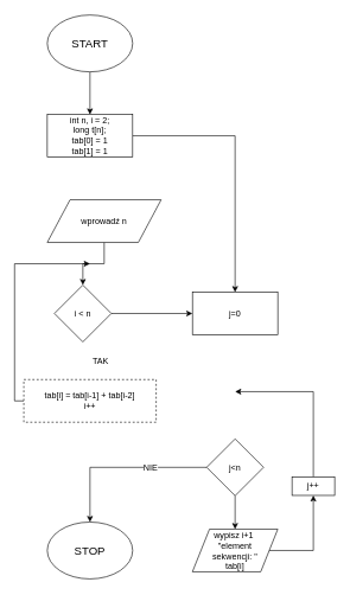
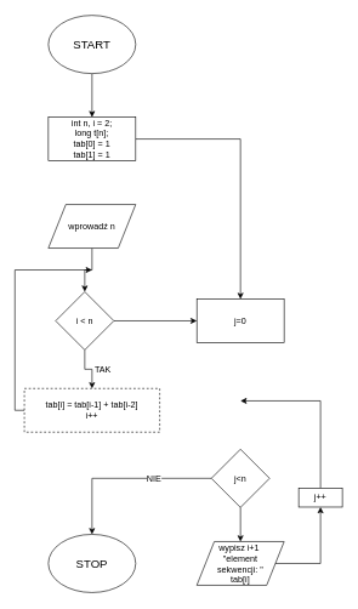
  <mxCell id="0" />
  <mxCell id="1" parent="0" />
  <mxCell id="2" value="" style="edgeStyle=orthogonalEdgeStyle;rounded=0;orthogonalLoop=1;jettySize=auto;html=1;" parent="1" source="3" target="5" edge="1"><mxGeometry relative="1" as="geometry" /></mxCell>
  <mxCell id="3" value="&lt;font style=&quot;font-size: 16px&quot;&gt;START&lt;/font&gt;" style="ellipse;whiteSpace=wrap;html=1;" parent="1" vertex="1"><mxGeometry x="66" y="20" width="120" height="80" as="geometry" /></mxCell>
  <mxCell id="4" value="" style="edgeStyle=orthogonalEdgeStyle;rounded=0;orthogonalLoop=1;jettySize=auto;html=1;" parent="1" source="5" target="16" edge="1"><mxGeometry relative="1" as="geometry" /></mxCell>
  <mxCell id="5" value="int n, i = 2;&lt;br&gt;long t[n];&lt;br&gt;tab[0] = 1&lt;br&gt;tab[1] = 1&lt;br&gt;" style="rounded=0;whiteSpace=wrap;html=1;fontFamily=Helvetica;fontSize=12;fontColor=#000000;align=center;strokeColor=#000000;fillColor=#ffffff;" parent="1" vertex="1"><mxGeometry x="66" y="160" width="120" height="60" as="geometry" /></mxCell>
+ <mxCell id="6" style="edgeStyle=orthogonalEdgeStyle;rounded=0;orthogonalLoop=1;jettySize=auto;html=1;exitX=0.5;exitY=1;exitDx=0;exitDy=0;entryX=0.5;entryY=0;entryDx=0;entryDy=0;" parent="1" source="8" target="10" edge="1"><mxGeometry relative="1" as="geometry" /></mxCell>
  <mxCell id="7" style="edgeStyle=orthogonalEdgeStyle;rounded=0;orthogonalLoop=1;jettySize=auto;html=1;exitX=1;exitY=0.5;exitDx=0;exitDy=0;entryX=0;entryY=0.5;entryDx=0;entryDy=0;" parent="1" source="8" target="16" edge="1"><mxGeometry relative="1" as="geometry" /></mxCell>
  <mxCell id="8" value="i &amp;lt; n" style="rhombus;whiteSpace=wrap;html=1;" parent="1" vertex="1"><mxGeometry x="76" y="400" width="80" height="80" as="geometry" /></mxCell>
  <mxCell id="9" style="edgeStyle=orthogonalEdgeStyle;rounded=0;orthogonalLoop=1;jettySize=auto;html=1;exitX=0;exitY=0.5;exitDx=0;exitDy=0;" parent="1" source="10" edge="1"><mxGeometry relative="1" as="geometry"><mxPoint x="126" y="370" as="targetPoint" /><Array as="points"><mxPoint x="20" y="563" /></Array></mxGeometry></mxCell>
  <mxCell id="10" value="tab[i] = tab[i-1] + tab[i-2]&lt;br&gt;i++&lt;br&gt;" style="rounded=0;whiteSpace=wrap;html=1;fontFamily=Helvetica;fontSize=12;fontColor=#000000;align=center;strokeColor=#000000;fillColor=#ffffff;dashed=1;" parent="1" vertex="1"><mxGeometry x="33" y="533" width="186" height="60" as="geometry" /></mxCell>
  <mxCell id="11" value="" style="edgeStyle=orthogonalEdgeStyle;rounded=0;orthogonalLoop=1;jettySize=auto;html=1;" parent="1" source="12" target="8" edge="1"><mxGeometry relative="1" as="geometry" /></mxCell>
- <mxCell id="12" value="wprowadź n" style="shape=parallelogram;perimeter=parallelogramPerimeter;whiteSpace=wrap;html=1;" parent="1" vertex="1"><mxGeometry x="66" y="280" width="160" height="60" as="geometry" /></mxCell>
+ <mxCell id="12" value="wprowadź n" style="shape=parallelogram;perimeter=parallelogramPerimeter;whiteSpace=wrap;html=1;" parent="1" vertex="1"><mxGeometry x="66" y="280" width="120" height="60" as="geometry" /></mxCell>
  <mxCell id="13" value="TAK" style="text;html=1;resizable=0;points=[];autosize=1;align=left;verticalAlign=top;spacingTop=-4;" parent="1" vertex="1"><mxGeometry x="128" y="496.5" width="40" height="20" as="geometry" /></mxCell>
  <mxCell id="14" value="" style="edgeStyle=orthogonalEdgeStyle;rounded=0;orthogonalLoop=1;jettySize=auto;html=1;" parent="1" source="15" target="18" edge="1"><mxGeometry relative="1" as="geometry" /></mxCell>
  <mxCell id="15" value="j&amp;lt;n" style="rhombus;whiteSpace=wrap;html=1;" parent="1" vertex="1"><mxGeometry x="290" y="616.5" width="80" height="80" as="geometry" /></mxCell>
  <mxCell id="16" value="j=0" style="rounded=0;whiteSpace=wrap;html=1;fontFamily=Helvetica;fontSize=12;fontColor=#000000;align=center;strokeColor=#000000;fillColor=#ffffff;" parent="1" vertex="1"><mxGeometry x="270" y="410" width="120" height="60" as="geometry" /></mxCell>
  <mxCell id="17" style="edgeStyle=orthogonalEdgeStyle;rounded=0;html=1;exitX=1;exitY=0.5;entryX=0.5;entryY=1;jettySize=auto;orthogonalLoop=1;" edge="1" parent="1" source="18" target="23"><mxGeometry relative="1" as="geometry" /></mxCell>
  <mxCell id="18" value="wypisz i+1&amp;nbsp;&lt;br&gt;&quot;element &lt;br&gt;sekwencji: &quot;&lt;br&gt;tab[i]&lt;br&gt;" style="shape=parallelogram;perimeter=parallelogramPerimeter;whiteSpace=wrap;html=1;" parent="1" vertex="1"><mxGeometry x="270" y="743.5" width="120" height="60" as="geometry" /></mxCell>
  <mxCell id="19" value="&lt;font style=&quot;font-size: 16px&quot;&gt;STOP&lt;/font&gt;" style="ellipse;whiteSpace=wrap;html=1;" parent="1" vertex="1"><mxGeometry x="66" y="733.5" width="120" height="80" as="geometry" /></mxCell>
  <mxCell id="20" style="edgeStyle=orthogonalEdgeStyle;rounded=0;orthogonalLoop=1;jettySize=auto;html=1;exitX=0;exitY=0.5;exitDx=0;exitDy=0;" parent="1" source="15" target="19" edge="1"><mxGeometry relative="1" as="geometry"><mxPoint x="289.5" y="657.5" as="sourcePoint" /><mxPoint x="127" y="940" as="targetPoint" /></mxGeometry></mxCell>
  <mxCell id="21" value="NIE" style="text;html=1;resizable=0;points=[];align=center;verticalAlign=middle;labelBackgroundColor=#ffffff;" vertex="1" connectable="0" parent="20"><mxGeometry x="-0.696" y="2" relative="1" as="geometry"><mxPoint x="-43" y="-2.5" as="offset" /></mxGeometry></mxCell>
  <mxCell id="22" style="edgeStyle=orthogonalEdgeStyle;rounded=0;html=1;exitX=0.5;exitY=0;jettySize=auto;orthogonalLoop=1;" edge="1" parent="1" source="23"><mxGeometry relative="1" as="geometry"><mxPoint x="330" y="550" as="targetPoint" /><Array as="points"><mxPoint x="440" y="550" /></Array></mxGeometry></mxCell>
  <mxCell id="23" value="j++" style="rounded=0;whiteSpace=wrap;html=1;" vertex="1" parent="1"><mxGeometry x="410" y="670" width="60" height="26" as="geometry" /></mxCell>
